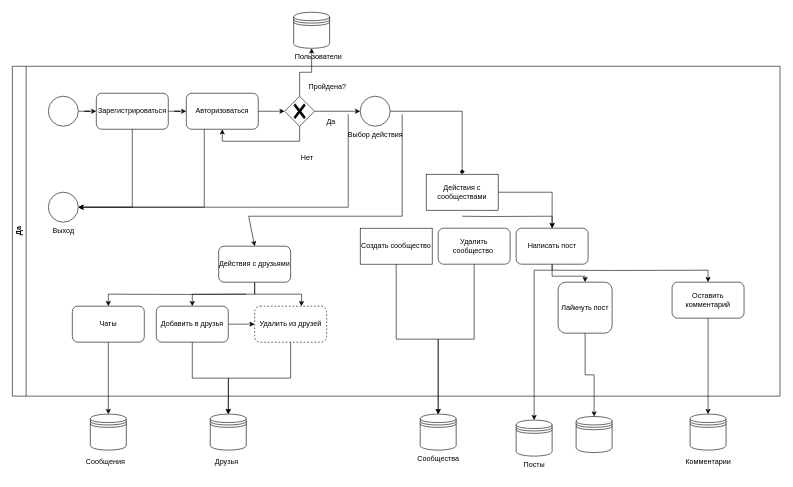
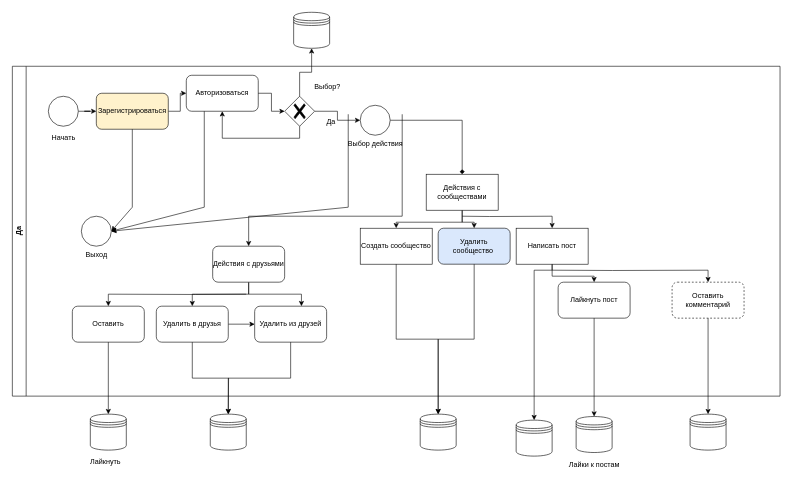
  <mxCell id="0" />
  <mxCell id="1" parent="0" />
  <mxCell id="2" value="Да" style="swimlane;horizontal=0;whiteSpace=wrap;html=1;" vertex="1" parent="1"><mxGeometry x="20" y="110" width="1280" height="550" as="geometry" /></mxCell>
  <mxCell id="3" value="" style="edgeStyle=orthogonalEdgeStyle;rounded=0;orthogonalLoop=1;jettySize=auto;html=1;" edge="1" parent="2" source="4" target="6"><mxGeometry relative="1" as="geometry" /></mxCell>
  <mxCell id="4" value="" style="points=[[0.145,0.145,0],[0.5,0,0],[0.855,0.145,0],[1,0.5,0],[0.855,0.855,0],[0.5,1,0],[0.145,0.855,0],[0,0.5,0]];shape=mxgraph.bpmn.event;html=1;verticalLabelPosition=bottom;labelBackgroundColor=#ffffff;verticalAlign=top;align=center;perimeter=ellipsePerimeter;outlineConnect=0;aspect=fixed;outline=standard;symbol=general;" vertex="1" parent="2"><mxGeometry x="60" y="50" width="50" height="50" as="geometry" /></mxCell>
  <mxCell id="5" value="" style="edgeStyle=orthogonalEdgeStyle;rounded=0;orthogonalLoop=1;jettySize=auto;html=1;" edge="1" parent="2" source="6" target="7"><mxGeometry relative="1" as="geometry" /></mxCell>
- <mxCell id="6" value="Зарегистрироваться" style="rounded=1;whiteSpace=wrap;html=1;" vertex="1" parent="2"><mxGeometry x="140" y="45" width="120" height="60" as="geometry" /></mxCell>
- <mxCell id="7" value="Авторизоваться" style="rounded=1;whiteSpace=wrap;html=1;" vertex="1" parent="2"><mxGeometry x="290" y="45" width="120" height="60" as="geometry" /></mxCell>
+ <mxCell id="6" value="Зарегистрироваться" style="rounded=1;whiteSpace=wrap;html=1;fillColor=#fff2cc;" vertex="1" parent="2"><mxGeometry x="140" y="45" width="120" height="60" as="geometry" /></mxCell>
+ <mxCell id="7" value="Авторизоваться" style="rounded=1;whiteSpace=wrap;html=1;" vertex="1" parent="2"><mxGeometry x="290" y="15" width="120" height="60" as="geometry" /></mxCell>
+ <mxCell id="8" value="Начать" style="text;html=1;align=center;verticalAlign=middle;resizable=0;points=[];autosize=1;strokeColor=none;fillColor=none;" vertex="1" parent="2"><mxGeometry x="55" y="105" width="60" height="30" as="geometry" /></mxCell>
  <mxCell id="9" value="" style="edgeStyle=orthogonalEdgeStyle;rounded=0;orthogonalLoop=1;jettySize=auto;html=1;" edge="1" parent="2" source="11" target="13"><mxGeometry relative="1" as="geometry" /></mxCell>
  <mxCell id="10" style="edgeStyle=orthogonalEdgeStyle;rounded=0;orthogonalLoop=1;jettySize=auto;html=1;entryX=0.5;entryY=1;entryDx=0;entryDy=0;exitX=0.5;exitY=1;exitDx=0;exitDy=0;exitPerimeter=0;" edge="1" parent="2" source="11" target="7"><mxGeometry relative="1" as="geometry"><mxPoint x="470" y="110" as="sourcePoint" /></mxGeometry></mxCell>
  <mxCell id="11" value="" style="points=[[0.25,0.25,0],[0.5,0,0],[0.75,0.25,0],[1,0.5,0],[0.75,0.75,0],[0.5,1,0],[0.25,0.75,0],[0,0.5,0]];shape=mxgraph.bpmn.gateway2;html=1;verticalLabelPosition=bottom;labelBackgroundColor=#ffffff;verticalAlign=top;align=center;perimeter=rhombusPerimeter;outlineConnect=0;outline=none;symbol=none;gwType=exclusive;" vertex="1" parent="2"><mxGeometry x="454" y="50" width="50" height="50" as="geometry" /></mxCell>
  <mxCell id="12" style="edgeStyle=orthogonalEdgeStyle;rounded=0;orthogonalLoop=1;jettySize=auto;html=1;endArrow=diamond;" edge="1" parent="2" source="13" target="29"><mxGeometry relative="1" as="geometry" /></mxCell>
- <mxCell id="13" value="Выбор действия" style="points=[[0.145,0.145,0],[0.5,0,0],[0.855,0.145,0],[1,0.5,0],[0.855,0.855,0],[0.5,1,0],[0.145,0.855,0],[0,0.5,0]];shape=mxgraph.bpmn.event;html=1;verticalLabelPosition=bottom;labelBackgroundColor=#ffffff;verticalAlign=top;align=center;perimeter=ellipsePerimeter;outlineConnect=0;aspect=fixed;outline=standard;symbol=general;" vertex="1" parent="2"><mxGeometry x="580" y="50" width="50" height="50" as="geometry" /></mxCell>
+ <mxCell id="13" value="Выбор действия" style="points=[[0.145,0.145,0],[0.5,0,0],[0.855,0.145,0],[1,0.5,0],[0.855,0.855,0],[0.5,1,0],[0.145,0.855,0],[0,0.5,0]];shape=mxgraph.bpmn.event;html=1;verticalLabelPosition=bottom;labelBackgroundColor=#ffffff;verticalAlign=top;align=center;perimeter=ellipsePerimeter;outlineConnect=0;aspect=fixed;outline=standard;symbol=general;" vertex="1" parent="2"><mxGeometry x="580" y="65" width="50" height="50" as="geometry" /></mxCell>
  <mxCell id="14" value="" style="edgeStyle=orthogonalEdgeStyle;rounded=0;orthogonalLoop=1;jettySize=auto;html=1;entryX=0;entryY=0.5;entryDx=0;entryDy=0;entryPerimeter=0;" edge="1" parent="2" source="7" target="11"><mxGeometry relative="1" as="geometry" /></mxCell>
- <mxCell id="15" value="Пройдена?" style="text;html=1;align=center;verticalAlign=middle;resizable=0;points=[];autosize=1;strokeColor=none;fillColor=none;" vertex="1" parent="2"><mxGeometry x="480" y="20" width="90" height="30" as="geometry" /></mxCell>
- <mxCell id="16" value="Выход" style="points=[[0.145,0.145,0],[0.5,0,0],[0.855,0.145,0],[1,0.5,0],[0.855,0.855,0],[0.5,1,0],[0.145,0.855,0],[0,0.5,0]];shape=mxgraph.bpmn.event;html=1;verticalLabelPosition=bottom;labelBackgroundColor=#ffffff;verticalAlign=top;align=center;perimeter=ellipsePerimeter;outlineConnect=0;aspect=fixed;outline=standard;symbol=general;" vertex="1" parent="2"><mxGeometry x="60" y="210" width="50" height="50" as="geometry" /></mxCell>
+ <mxCell id="15" value="Выбор?" style="text;html=1;align=center;verticalAlign=middle;resizable=0;points=[];autosize=1;strokeColor=none;fillColor=none;" vertex="1" parent="2"><mxGeometry x="480" y="20" width="90" height="30" as="geometry" /></mxCell>
+ <mxCell id="16" value="Выход" style="points=[[0.145,0.145,0],[0.5,0,0],[0.855,0.145,0],[1,0.5,0],[0.855,0.855,0],[0.5,1,0],[0.145,0.855,0],[0,0.5,0]];shape=mxgraph.bpmn.event;html=1;verticalLabelPosition=bottom;labelBackgroundColor=#ffffff;verticalAlign=top;align=center;perimeter=ellipsePerimeter;outlineConnect=0;aspect=fixed;outline=standard;symbol=general;" vertex="1" parent="2"><mxGeometry x="115" y="250" width="50" height="50" as="geometry" /></mxCell>
  <mxCell id="17" value="" style="endArrow=classic;html=1;rounded=0;entryX=1;entryY=0.5;entryDx=0;entryDy=0;entryPerimeter=0;exitX=0.5;exitY=1;exitDx=0;exitDy=0;" edge="1" parent="2" source="6" target="16"><mxGeometry width="50" height="50" relative="1" as="geometry"><mxPoint x="470" y="200" as="sourcePoint" /><mxPoint x="520" y="150" as="targetPoint" /><Array as="points"><mxPoint x="200" y="235" /></Array></mxGeometry></mxCell>
  <mxCell id="18" value="" style="endArrow=classic;html=1;rounded=0;entryX=1;entryY=0.5;entryDx=0;entryDy=0;entryPerimeter=0;exitX=0.25;exitY=1;exitDx=0;exitDy=0;" edge="1" parent="2" source="7" target="16"><mxGeometry width="50" height="50" relative="1" as="geometry"><mxPoint x="470" y="200" as="sourcePoint" /><mxPoint x="520" y="150" as="targetPoint" /><Array as="points"><mxPoint x="320" y="235" /></Array></mxGeometry></mxCell>
  <mxCell id="19" style="edgeStyle=orthogonalEdgeStyle;rounded=0;orthogonalLoop=1;jettySize=auto;html=1;" edge="1" parent="2" source="22" target="24"><mxGeometry relative="1" as="geometry" /></mxCell>
  <mxCell id="20" style="edgeStyle=orthogonalEdgeStyle;rounded=0;orthogonalLoop=1;jettySize=auto;html=1;entryX=0.65;entryY=0;entryDx=0;entryDy=0;entryPerimeter=0;" edge="1" parent="2" source="22" target="25"><mxGeometry relative="1" as="geometry" /></mxCell>
  <mxCell id="21" style="edgeStyle=orthogonalEdgeStyle;rounded=0;orthogonalLoop=1;jettySize=auto;html=1;" edge="1" parent="2" target="37"><mxGeometry relative="1" as="geometry"><mxPoint x="390" y="380" as="sourcePoint" /></mxGeometry></mxCell>
- <mxCell id="22" value="Действия с друзьями" style="rounded=1;whiteSpace=wrap;html=1;" vertex="1" parent="2"><mxGeometry x="344" y="300" width="120" height="60" as="geometry" /></mxCell>
+ <mxCell id="22" value="Действия с друзьями" style="rounded=1;whiteSpace=wrap;html=1;" vertex="1" parent="2"><mxGeometry x="334" y="300" width="120" height="60" as="geometry" /></mxCell>
  <mxCell id="23" value="" style="edgeStyle=orthogonalEdgeStyle;rounded=0;orthogonalLoop=1;jettySize=auto;html=1;" edge="1" parent="2" source="24" target="25"><mxGeometry relative="1" as="geometry" /></mxCell>
- <mxCell id="24" value="Добавить в друзья" style="rounded=1;whiteSpace=wrap;html=1;" vertex="1" parent="2"><mxGeometry x="240" y="400" width="120" height="60" as="geometry" /></mxCell>
- <mxCell id="25" value="Удалить из друзей" style="rounded=1;whiteSpace=wrap;html=1;dashed=1;" vertex="1" parent="2"><mxGeometry x="404" y="400" width="120" height="60" as="geometry" /></mxCell>
- <mxCell id="27" style="edgeStyle=orthogonalEdgeStyle;rounded=0;orthogonalLoop=1;jettySize=auto;html=1;" edge="1" parent="2" source="29" target="34"><mxGeometry relative="1" as="geometry" /></mxCell>
+ <mxCell id="24" value="Удалить в друзья" style="rounded=1;whiteSpace=wrap;html=1;" vertex="1" parent="2"><mxGeometry x="240" y="400" width="120" height="60" as="geometry" /></mxCell>
+ <mxCell id="25" value="Удалить из друзей" style="rounded=1;whiteSpace=wrap;html=1;" vertex="1" parent="2"><mxGeometry x="404" y="400" width="120" height="60" as="geometry" /></mxCell>
+ <mxCell id="26" style="edgeStyle=orthogonalEdgeStyle;rounded=0;orthogonalLoop=1;jettySize=auto;html=1;entryX=0.5;entryY=0;entryDx=0;entryDy=0;" edge="1" parent="2" source="29" target="30"><mxGeometry relative="1" as="geometry"><Array as="points"><mxPoint x="750" y="260" /><mxPoint x="640" y="260" /></Array></mxGeometry></mxCell>
+ <mxCell id="27" style="edgeStyle=orthogonalEdgeStyle;rounded=0;orthogonalLoop=1;jettySize=auto;html=1;entryX=0.5;entryY=0;entryDx=0;entryDy=0;" edge="1" parent="2" source="29" target="31"><mxGeometry relative="1" as="geometry" /></mxCell>
  <mxCell id="28" style="edgeStyle=orthogonalEdgeStyle;rounded=0;orthogonalLoop=1;jettySize=auto;html=1;entryX=0.5;entryY=0;entryDx=0;entryDy=0;" edge="1" parent="2" target="34"><mxGeometry relative="1" as="geometry"><mxPoint x="750" y="250" as="sourcePoint" /></mxGeometry></mxCell>
  <mxCell id="29" value="Действия с сообществами" style="whiteSpace=wrap;html=1;rounded=0;" vertex="1" parent="2"><mxGeometry x="690" y="180" width="120" height="60" as="geometry" /></mxCell>
  <mxCell id="30" value="Создать сообщество" style="whiteSpace=wrap;html=1;rounded=0;" vertex="1" parent="2"><mxGeometry x="580" y="270" width="120" height="60" as="geometry" /></mxCell>
- <mxCell id="31" value="Удалить сообщество&amp;nbsp;" style="rounded=1;whiteSpace=wrap;html=1;" vertex="1" parent="2"><mxGeometry x="710" y="270" width="120" height="60" as="geometry" /></mxCell>
+ <mxCell id="31" value="Удалить сообщество&amp;nbsp;" style="rounded=1;whiteSpace=wrap;html=1;fillColor=#dae8fc;" vertex="1" parent="2"><mxGeometry x="710" y="270" width="120" height="60" as="geometry" /></mxCell>
  <mxCell id="32" value="" style="edgeStyle=orthogonalEdgeStyle;rounded=0;orthogonalLoop=1;jettySize=auto;html=1;" edge="1" parent="2" source="34" target="35"><mxGeometry relative="1" as="geometry" /></mxCell>
  <mxCell id="33" style="edgeStyle=orthogonalEdgeStyle;rounded=0;orthogonalLoop=1;jettySize=auto;html=1;" edge="1" parent="2" target="36"><mxGeometry relative="1" as="geometry"><mxPoint x="900" y="340" as="sourcePoint" /></mxGeometry></mxCell>
- <mxCell id="34" value="Написать пост" style="rounded=1;whiteSpace=wrap;html=1;" vertex="1" parent="2"><mxGeometry x="840" y="270" width="120" height="60" as="geometry" /></mxCell>
- <mxCell id="35" value="Лайкнуть пост" style="rounded=1;whiteSpace=wrap;html=1;" vertex="1" parent="2"><mxGeometry x="910" y="360" width="90" height="85" as="geometry" /></mxCell>
- <mxCell id="36" value="Оставить комментарий" style="rounded=1;whiteSpace=wrap;html=1;" vertex="1" parent="2"><mxGeometry x="1100" y="360" width="120" height="60" as="geometry" /></mxCell>
- <mxCell id="37" value="Чаты" style="rounded=1;whiteSpace=wrap;html=1;" vertex="1" parent="2"><mxGeometry x="100" y="400" width="120" height="60" as="geometry" /></mxCell>
+ <mxCell id="34" value="Написать пост" style="whiteSpace=wrap;html=1;rounded=0;" vertex="1" parent="2"><mxGeometry x="840" y="270" width="120" height="60" as="geometry" /></mxCell>
+ <mxCell id="35" value="Лайкнуть пост" style="rounded=1;whiteSpace=wrap;html=1;" vertex="1" parent="2"><mxGeometry x="910" y="360" width="120" height="60" as="geometry" /></mxCell>
+ <mxCell id="36" value="Оставить комментарий" style="rounded=1;whiteSpace=wrap;html=1;dashed=1;" vertex="1" parent="2"><mxGeometry x="1100" y="360" width="120" height="60" as="geometry" /></mxCell>
+ <mxCell id="37" value="Оставить" style="rounded=1;whiteSpace=wrap;html=1;" vertex="1" parent="2"><mxGeometry x="100" y="400" width="120" height="60" as="geometry" /></mxCell>
  <mxCell id="38" value="" style="shape=datastore;whiteSpace=wrap;html=1;" vertex="1" parent="1"><mxGeometry x="489" y="20" width="60" height="60" as="geometry" /></mxCell>
  <mxCell id="39" value="" style="edgeStyle=orthogonalEdgeStyle;rounded=0;orthogonalLoop=1;jettySize=auto;html=1;" edge="1" parent="1" source="11" target="38"><mxGeometry relative="1" as="geometry" /></mxCell>
- <mxCell id="40" value="Пользователи" style="text;html=1;align=center;verticalAlign=middle;resizable=0;points=[];autosize=1;strokeColor=none;fillColor=none;" vertex="1" parent="1"><mxGeometry x="480" y="80" width="100" height="30" as="geometry" /></mxCell>
- <mxCell id="41" value="Нет" style="text;html=1;align=center;verticalAlign=middle;resizable=0;points=[];autosize=1;strokeColor=none;fillColor=none;" vertex="1" parent="1"><mxGeometry x="491" y="248" width="40" height="30" as="geometry" /></mxCell>
  <mxCell id="42" value="Да" style="text;html=1;align=center;verticalAlign=middle;resizable=0;points=[];autosize=1;strokeColor=none;fillColor=none;" vertex="1" parent="1"><mxGeometry x="531" y="188" width="40" height="30" as="geometry" /></mxCell>
  <mxCell id="43" value="" style="endArrow=classic;html=1;rounded=0;entryX=1;entryY=0.5;entryDx=0;entryDy=0;entryPerimeter=0;" edge="1" parent="1" target="16"><mxGeometry width="50" height="50" relative="1" as="geometry"><mxPoint x="580" y="190" as="sourcePoint" /><mxPoint x="560" y="270" as="targetPoint" /><Array as="points"><mxPoint x="580" y="345" /></Array></mxGeometry></mxCell>
  <mxCell id="44" value="" style="shape=datastore;whiteSpace=wrap;html=1;" vertex="1" parent="1"><mxGeometry x="350" y="690" width="60" height="60" as="geometry" /></mxCell>
- <mxCell id="45" value="Друзья" style="text;html=1;align=center;verticalAlign=middle;resizable=0;points=[];autosize=1;strokeColor=none;fillColor=none;" vertex="1" parent="1"><mxGeometry x="347" y="754" width="60" height="30" as="geometry" /></mxCell>
  <mxCell id="46" value="" style="endArrow=classic;html=1;rounded=0;entryX=0.5;entryY=0;entryDx=0;entryDy=0;" edge="1" parent="1" target="22"><mxGeometry width="50" height="50" relative="1" as="geometry"><mxPoint x="670" y="190" as="sourcePoint" /><mxPoint x="650" y="470" as="targetPoint" /><Array as="points"><mxPoint x="670" y="360" /><mxPoint x="414" y="360" /></Array></mxGeometry></mxCell>
  <mxCell id="47" style="edgeStyle=orthogonalEdgeStyle;rounded=0;orthogonalLoop=1;jettySize=auto;html=1;" edge="1" parent="1" source="24"><mxGeometry relative="1" as="geometry"><mxPoint x="380" y="690" as="targetPoint" /></mxGeometry></mxCell>
  <mxCell id="48" style="edgeStyle=orthogonalEdgeStyle;rounded=0;orthogonalLoop=1;jettySize=auto;html=1;entryX=0.5;entryY=0;entryDx=0;entryDy=0;" edge="1" parent="1" source="25" target="44"><mxGeometry relative="1" as="geometry"><Array as="points"><mxPoint x="484" y="630" /><mxPoint x="380" y="630" /></Array></mxGeometry></mxCell>
  <mxCell id="49" value="" style="shape=datastore;whiteSpace=wrap;html=1;" vertex="1" parent="1"><mxGeometry x="700" y="690" width="60" height="60" as="geometry" /></mxCell>
- <mxCell id="50" value="Сообщества" style="text;html=1;align=center;verticalAlign=middle;resizable=0;points=[];autosize=1;strokeColor=none;fillColor=none;" vertex="1" parent="1"><mxGeometry x="685" y="750" width="90" height="30" as="geometry" /></mxCell>
  <mxCell id="51" value="" style="shape=datastore;whiteSpace=wrap;html=1;" vertex="1" parent="1"><mxGeometry x="860" y="700" width="60" height="60" as="geometry" /></mxCell>
- <mxCell id="52" value="Посты" style="text;html=1;align=center;verticalAlign=middle;resizable=0;points=[];autosize=1;strokeColor=none;fillColor=none;" vertex="1" parent="1"><mxGeometry x="860" y="760" width="60" height="30" as="geometry" /></mxCell>
  <mxCell id="53" value="" style="shape=datastore;whiteSpace=wrap;html=1;" vertex="1" parent="1"><mxGeometry x="1150" y="690" width="60" height="60" as="geometry" /></mxCell>
- <mxCell id="54" value="Комментарии" style="text;html=1;align=center;verticalAlign=middle;resizable=0;points=[];autosize=1;strokeColor=none;fillColor=none;" vertex="1" parent="1"><mxGeometry x="1130" y="754" width="100" height="30" as="geometry" /></mxCell>
  <mxCell id="55" value="" style="shape=datastore;whiteSpace=wrap;html=1;" vertex="1" parent="1"><mxGeometry x="960" y="694" width="60" height="60" as="geometry" /></mxCell>
+ <mxCell id="56" value="Лайки к постам" style="text;html=1;align=center;verticalAlign=middle;resizable=0;points=[];autosize=1;strokeColor=none;fillColor=none;" vertex="1" parent="1"><mxGeometry x="935" y="760" width="110" height="30" as="geometry" /></mxCell>
  <mxCell id="57" style="edgeStyle=orthogonalEdgeStyle;rounded=0;orthogonalLoop=1;jettySize=auto;html=1;entryX=0.5;entryY=0;entryDx=0;entryDy=0;" edge="1" parent="1" source="35" target="55"><mxGeometry relative="1" as="geometry" /></mxCell>
  <mxCell id="58" style="edgeStyle=orthogonalEdgeStyle;rounded=0;orthogonalLoop=1;jettySize=auto;html=1;entryX=0.5;entryY=0;entryDx=0;entryDy=0;" edge="1" parent="1" source="36" target="53"><mxGeometry relative="1" as="geometry" /></mxCell>
  <mxCell id="59" style="edgeStyle=orthogonalEdgeStyle;rounded=0;orthogonalLoop=1;jettySize=auto;html=1;entryX=0.5;entryY=0;entryDx=0;entryDy=0;" edge="1" parent="1" source="31" target="49"><mxGeometry relative="1" as="geometry" /></mxCell>
  <mxCell id="60" style="edgeStyle=orthogonalEdgeStyle;rounded=0;orthogonalLoop=1;jettySize=auto;html=1;entryX=0.5;entryY=0;entryDx=0;entryDy=0;" edge="1" parent="1" source="30" target="49"><mxGeometry relative="1" as="geometry" /></mxCell>
  <mxCell id="61" style="edgeStyle=orthogonalEdgeStyle;rounded=0;orthogonalLoop=1;jettySize=auto;html=1;entryX=0.5;entryY=0;entryDx=0;entryDy=0;" edge="1" parent="1" source="34" target="51"><mxGeometry relative="1" as="geometry"><Array as="points"><mxPoint x="920" y="450" /><mxPoint x="890" y="450" /></Array></mxGeometry></mxCell>
  <mxCell id="62" value="" style="shape=datastore;whiteSpace=wrap;html=1;" vertex="1" parent="1"><mxGeometry x="150" y="690" width="60" height="60" as="geometry" /></mxCell>
- <mxCell id="63" value="Сообщения" style="text;html=1;align=center;verticalAlign=middle;resizable=0;points=[];autosize=1;strokeColor=none;fillColor=none;" vertex="1" parent="1"><mxGeometry y="754" width="90" height="30" as="geometry" x="130" /></mxCell>
+ <mxCell id="63" value="Лайкнуть" style="text;html=1;align=center;verticalAlign=middle;resizable=0;points=[];autosize=1;strokeColor=none;fillColor=none;" vertex="1" parent="1"><mxGeometry y="754" width="90" height="30" as="geometry" x="130" /></mxCell>
  <mxCell id="64" style="edgeStyle=orthogonalEdgeStyle;rounded=0;orthogonalLoop=1;jettySize=auto;html=1;" edge="1" parent="1" source="37" target="62"><mxGeometry relative="1" as="geometry" /></mxCell>
